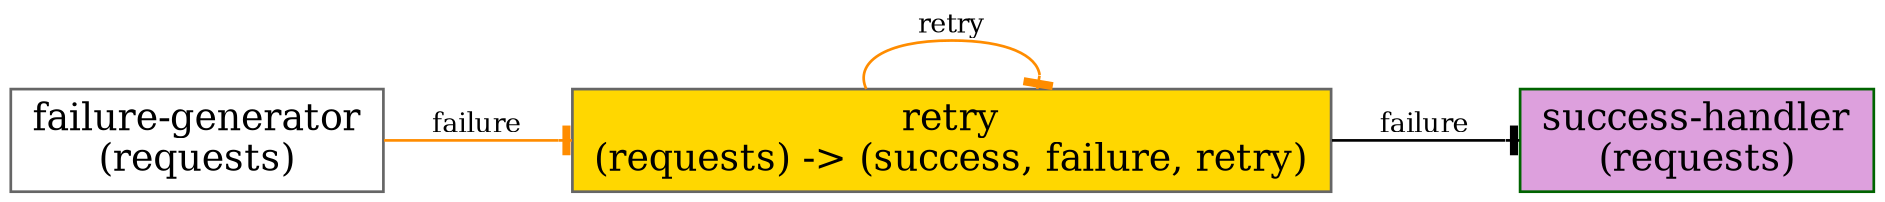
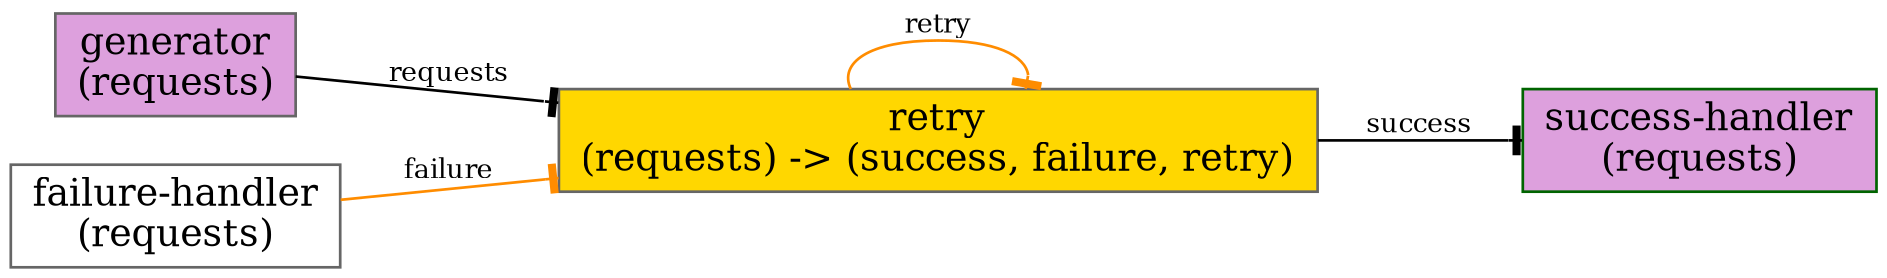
  digraph {
    rankdir=LR
    node [color=gray40 fillcolor=plum shape=box style=filled]
    edge [arrowhead=tee color=black fontsize=10]
+   n1 [label="generator\n(requests)"]
    n2 [fillcolor=gold label="retry\n(requests) -> (success, failure, retry)"]
    n3 [color=darkgreen label="success-handler\n(requests)"]
-   n4 [fillcolor=white label="failure-generator\n(requests)"]
+   n4 [fillcolor=white label="failure-handler\n(requests)"]
+   n1 -> n2 [label=requests]
    n2 -> n2 [color=darkorange label=retry]
-   n2 -> n3 [label=failure]
+   n2 -> n3 [label=success]
    n4 -> n2 [color=darkorange label=failure]
  }
